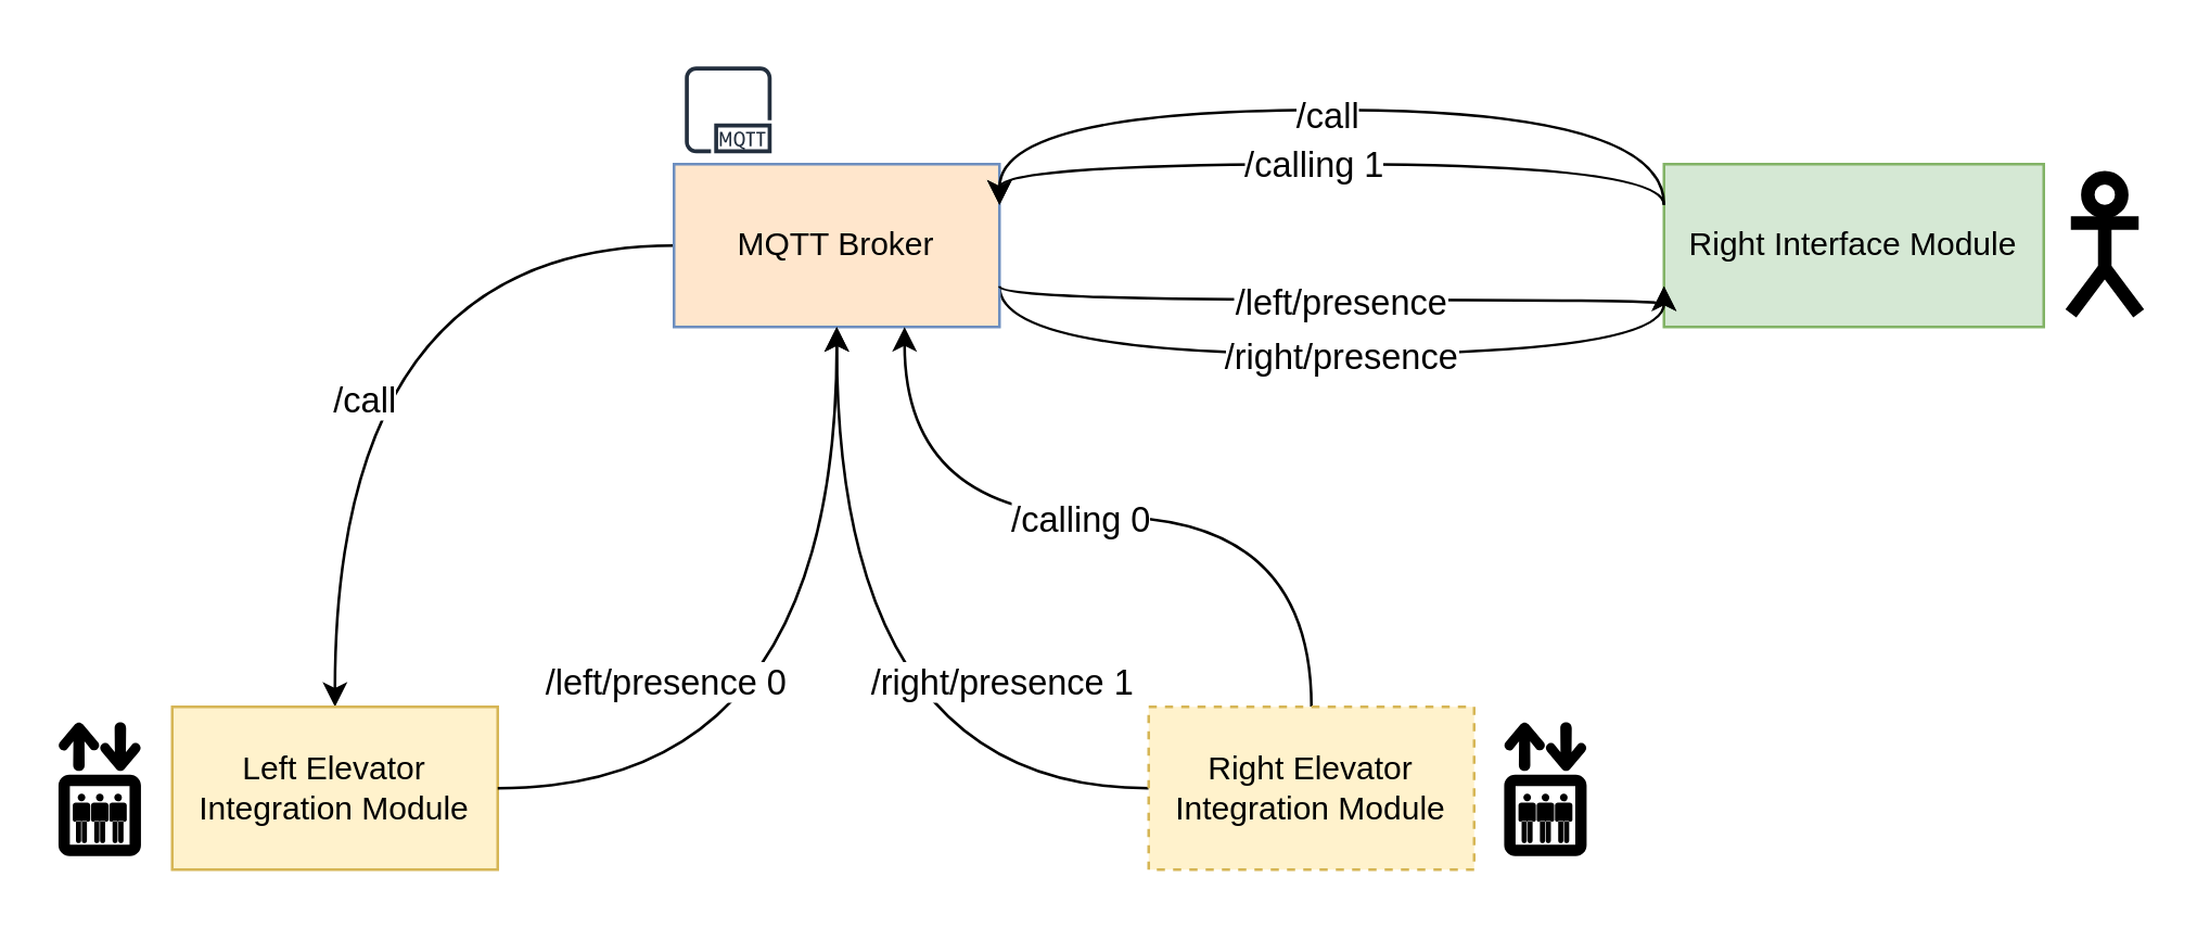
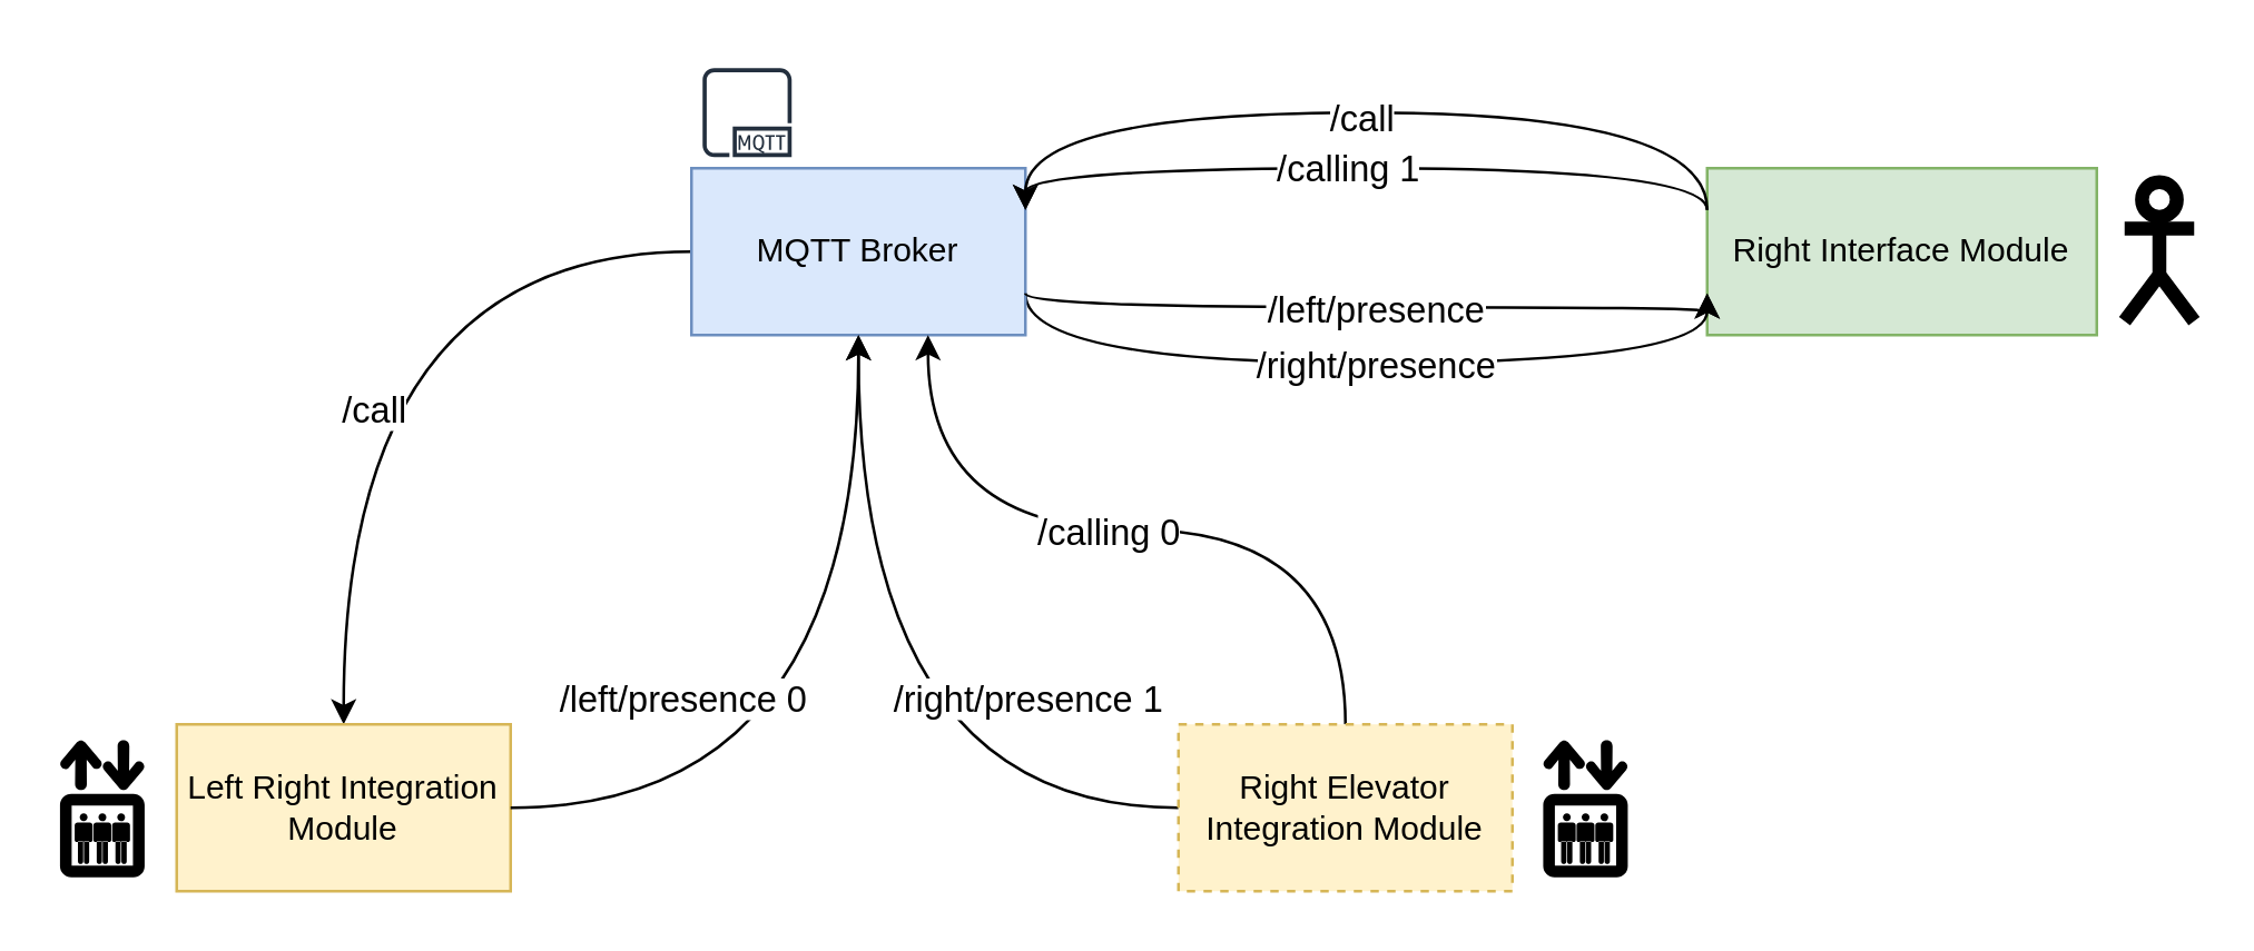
  <mxCell id="0" />
  <mxCell id="1" parent="0" />
  <mxCell id="2" value="" style="sketch=0;outlineConnect=0;fontColor=#232F3E;gradientColor=none;strokeColor=#232F3E;fillColor=#ffffff;dashed=0;verticalLabelPosition=bottom;verticalAlign=top;align=center;html=1;fontSize=12;fontStyle=0;aspect=fixed;shape=mxgraph.aws4.resourceIcon;resIcon=mxgraph.aws4.mqtt_protocol;fontFamily=Helvetica;strokeWidth=1;" vertex="1" parent="1"><mxGeometry x="248" y="20" width="40" height="40" as="geometry" /></mxCell>
  <mxCell id="3" value="Right Interface Module" style="rounded=0;whiteSpace=wrap;html=1;fillColor=#d5e8d4;strokeColor=#82b366;" vertex="1" parent="1"><mxGeometry x="613" y="60" width="140" height="60" as="geometry" /></mxCell>
  <mxCell id="4" style="edgeStyle=orthogonalEdgeStyle;shape=connector;curved=1;rounded=0;orthogonalLoop=1;jettySize=auto;html=1;labelBackgroundColor=default;strokeColor=default;align=center;verticalAlign=middle;fontFamily=Helvetica;fontSize=13;fontColor=default;endArrow=classic;" edge="1" parent="1" source="8" target="9"><mxGeometry relative="1" as="geometry" /></mxCell>
  <mxCell id="5" value="/call" style="edgeLabel;html=1;align=center;verticalAlign=middle;resizable=0;points=[];fontSize=13;fontFamily=Helvetica;fontColor=default;" vertex="1" connectable="0" parent="4"><mxGeometry x="0.224" y="20" relative="1" as="geometry"><mxPoint x="-10" as="offset" /></mxGeometry></mxCell>
  <mxCell id="6" style="edgeStyle=orthogonalEdgeStyle;shape=connector;curved=1;rounded=0;orthogonalLoop=1;jettySize=auto;html=1;labelBackgroundColor=default;strokeColor=default;align=center;verticalAlign=middle;fontFamily=Helvetica;fontSize=13;fontColor=default;endArrow=classic;exitX=1;exitY=0.75;exitDx=0;exitDy=0;entryX=0;entryY=0.75;entryDx=0;entryDy=0;" edge="1" parent="1" source="8" target="3"><mxGeometry relative="1" as="geometry"><Array as="points"><mxPoint x="368" y="130" /><mxPoint x="613" y="130" /></Array></mxGeometry></mxCell>
  <mxCell id="7" value="/right/presence" style="edgeLabel;html=1;align=center;verticalAlign=middle;resizable=0;points=[];fontSize=13;fontFamily=Helvetica;fontColor=default;" vertex="1" connectable="0" parent="6"><mxGeometry x="0.001" y="-1" relative="1" as="geometry"><mxPoint x="2" y="-1" as="offset" /></mxGeometry></mxCell>
- <mxCell id="8" value="MQTT Broker" style="rounded=0;whiteSpace=wrap;html=1;fillColor=#ffe6cc;strokeColor=#6c8ebf;" vertex="1" parent="1"><mxGeometry x="248" y="60" width="120" height="60" as="geometry" /></mxCell>
- <mxCell id="9" value="Left Elevator Integration Module" style="rounded=0;whiteSpace=wrap;html=1;fillColor=#fff2cc;strokeColor=#d6b656;" vertex="1" parent="1"><mxGeometry x="63" y="260" width="120" height="60" as="geometry" /></mxCell>
+ <mxCell id="8" value="MQTT Broker" style="rounded=0;whiteSpace=wrap;html=1;fillColor=#dae8fc;strokeColor=#6c8ebf;" vertex="1" parent="1"><mxGeometry x="248" y="60" width="120" height="60" as="geometry" /></mxCell>
+ <mxCell id="9" value="Left Right Integration Module" style="rounded=0;whiteSpace=wrap;html=1;fillColor=#fff2cc;strokeColor=#d6b656;" vertex="1" parent="1"><mxGeometry x="63" y="260" width="120" height="60" as="geometry" /></mxCell>
  <mxCell id="10" style="edgeStyle=orthogonalEdgeStyle;shape=connector;curved=1;rounded=0;orthogonalLoop=1;jettySize=auto;html=1;labelBackgroundColor=default;strokeColor=default;align=center;verticalAlign=middle;fontFamily=Helvetica;fontSize=13;fontColor=default;endArrow=classic;" edge="1" parent="1" source="14" target="8"><mxGeometry relative="1" as="geometry" /></mxCell>
  <mxCell id="11" value="/right/presence 1" style="edgeLabel;html=1;align=center;verticalAlign=middle;resizable=0;points=[];fontSize=13;fontFamily=Helvetica;fontColor=default;" vertex="1" connectable="0" parent="10"><mxGeometry x="-0.443" y="-31" relative="1" as="geometry"><mxPoint x="24" y="-9" as="offset" /></mxGeometry></mxCell>
  <mxCell id="12" style="edgeStyle=orthogonalEdgeStyle;shape=connector;curved=1;rounded=0;orthogonalLoop=1;jettySize=auto;html=1;labelBackgroundColor=default;strokeColor=default;align=center;verticalAlign=middle;fontFamily=Helvetica;fontSize=13;fontColor=default;endArrow=classic;" edge="1" parent="1" source="14" target="8"><mxGeometry relative="1" as="geometry"><Array as="points"><mxPoint x="483" y="190" /><mxPoint x="333" y="190" /></Array></mxGeometry></mxCell>
  <mxCell id="13" value="/calling 0" style="edgeLabel;html=1;align=center;verticalAlign=middle;resizable=0;points=[];fontSize=13;fontFamily=Helvetica;fontColor=default;" vertex="1" connectable="0" parent="12"><mxGeometry x="0.076" relative="1" as="geometry"><mxPoint as="offset" /></mxGeometry></mxCell>
  <mxCell id="14" value="Right Elevator Integration Module" style="rounded=0;whiteSpace=wrap;html=1;fillColor=#fff2cc;strokeColor=#d6b656;dashed=1;" vertex="1" parent="1"><mxGeometry x="423" y="260" width="120" height="60" as="geometry" /></mxCell>
  <mxCell id="15" style="edgeStyle=orthogonalEdgeStyle;rounded=0;orthogonalLoop=1;jettySize=auto;html=1;curved=1;entryX=1;entryY=0.25;entryDx=0;entryDy=0;exitX=0;exitY=0.25;exitDx=0;exitDy=0;" edge="1" parent="1" source="3" target="8"><mxGeometry relative="1" as="geometry"><Array as="points"><mxPoint x="613" y="40" /><mxPoint x="368" y="40" /></Array></mxGeometry></mxCell>
  <mxCell id="16" value="/call" style="edgeLabel;html=1;align=center;verticalAlign=middle;resizable=0;points=[];fontSize=13;" vertex="1" connectable="0" parent="15"><mxGeometry x="0.014" y="1" relative="1" as="geometry"><mxPoint as="offset" /></mxGeometry></mxCell>
  <mxCell id="17" style="edgeStyle=orthogonalEdgeStyle;shape=connector;curved=1;rounded=0;orthogonalLoop=1;jettySize=auto;html=1;exitX=0;exitY=0.25;exitDx=0;exitDy=0;entryX=1;entryY=0.25;entryDx=0;entryDy=0;labelBackgroundColor=default;strokeColor=default;align=center;verticalAlign=middle;fontFamily=Helvetica;fontSize=13;fontColor=default;endArrow=classic;" edge="1" parent="1" source="3" target="8"><mxGeometry relative="1" as="geometry"><Array as="points"><mxPoint x="613" y="60" /><mxPoint x="368" y="60" /></Array></mxGeometry></mxCell>
  <mxCell id="18" value="/calling 1" style="edgeLabel;html=1;align=center;verticalAlign=middle;resizable=0;points=[];fontSize=13;fontFamily=Helvetica;fontColor=default;" vertex="1" connectable="0" parent="17"><mxGeometry x="0.052" y="-1" relative="1" as="geometry"><mxPoint as="offset" /></mxGeometry></mxCell>
  <mxCell id="19" style="edgeStyle=orthogonalEdgeStyle;shape=connector;curved=1;rounded=0;orthogonalLoop=1;jettySize=auto;html=1;labelBackgroundColor=default;strokeColor=default;align=center;verticalAlign=middle;fontFamily=Helvetica;fontSize=13;fontColor=default;endArrow=classic;" edge="1" parent="1" source="9" target="8"><mxGeometry relative="1" as="geometry"><mxPoint x="323" y="150" as="targetPoint" /></mxGeometry></mxCell>
  <mxCell id="20" value="/left/presence 0" style="edgeLabel;html=1;align=center;verticalAlign=middle;resizable=0;points=[];fontSize=13;fontFamily=Helvetica;fontColor=default;" vertex="1" connectable="0" parent="19"><mxGeometry x="-0.82" y="5" relative="1" as="geometry"><mxPoint x="34" y="-35" as="offset" /></mxGeometry></mxCell>
  <mxCell id="21" value="" style="shape=mxgraph.signs.travel.elevator;html=1;pointerEvents=1;fillColor=#000000;strokeColor=none;verticalLabelPosition=bottom;verticalAlign=top;align=center;fontFamily=Helvetica;fontSize=13;fontColor=default;" vertex="1" parent="1"><mxGeometry x="553" y="265" width="32.5" height="50" as="geometry" /></mxCell>
  <mxCell id="22" value="" style="shape=umlActor;verticalLabelPosition=bottom;verticalAlign=top;html=1;outlineConnect=0;fontFamily=Helvetica;fontSize=13;fontColor=default;strokeWidth=5;" vertex="1" parent="1"><mxGeometry x="763" y="65" width="25" height="50" as="geometry" /></mxCell>
  <mxCell id="23" style="edgeStyle=orthogonalEdgeStyle;shape=connector;curved=1;rounded=0;orthogonalLoop=1;jettySize=auto;html=1;exitX=1;exitY=0.75;exitDx=0;exitDy=0;entryX=0;entryY=0.75;entryDx=0;entryDy=0;labelBackgroundColor=default;strokeColor=default;align=center;verticalAlign=middle;fontFamily=Helvetica;fontSize=13;fontColor=default;endArrow=classic;" edge="1" parent="1" source="8" target="3"><mxGeometry relative="1" as="geometry"><Array as="points"><mxPoint x="368" y="110" /><mxPoint x="613" y="110" /></Array></mxGeometry></mxCell>
  <mxCell id="24" value="/left/presence" style="edgeLabel;html=1;align=center;verticalAlign=middle;resizable=0;points=[];fontSize=13;fontFamily=Helvetica;fontColor=default;" vertex="1" connectable="0" parent="23"><mxGeometry x="-0.012" y="-2" relative="1" as="geometry"><mxPoint x="4" y="-2" as="offset" /></mxGeometry></mxCell>
  <mxCell id="25" value="" style="shape=mxgraph.signs.travel.elevator;html=1;pointerEvents=1;fillColor=#000000;strokeColor=none;verticalLabelPosition=bottom;verticalAlign=top;align=center;fontFamily=Helvetica;fontSize=13;fontColor=default;" vertex="1" parent="1"><mxGeometry x="20" y="265" width="32.5" height="50" as="geometry" /></mxCell>
